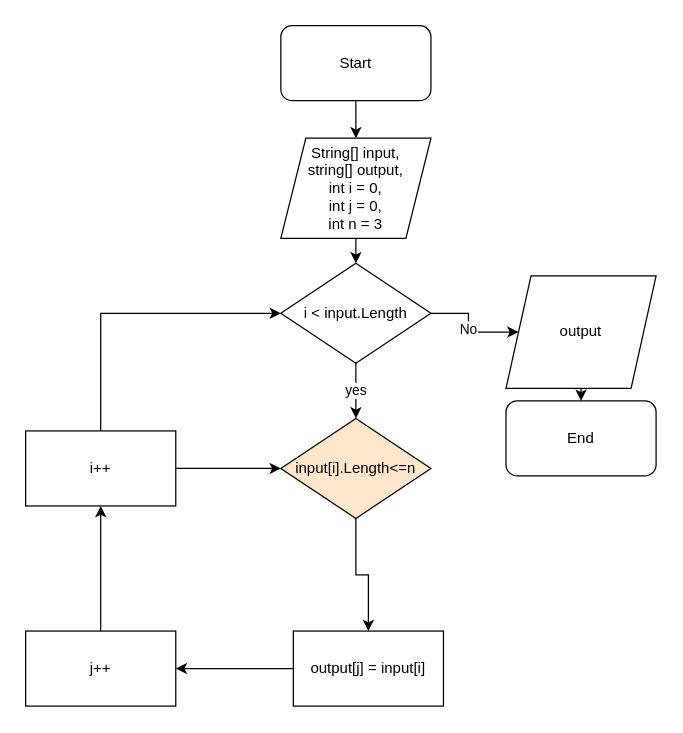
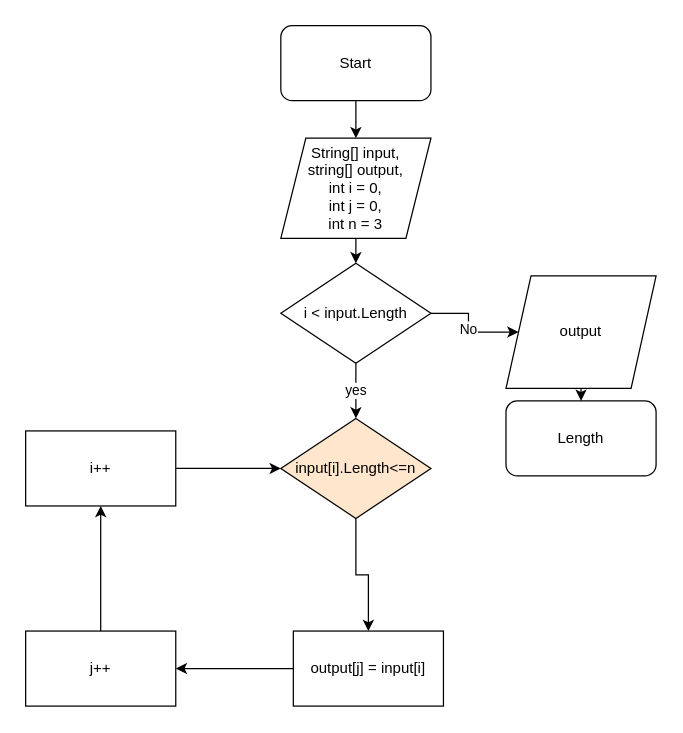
  <mxCell id="0" />
  <mxCell id="1" parent="0" />
  <mxCell id="2" value="" style="edgeStyle=orthogonalEdgeStyle;rounded=0;orthogonalLoop=1;jettySize=auto;html=1;" edge="1" parent="1" source="3" target="5"><mxGeometry relative="1" as="geometry" /></mxCell>
  <mxCell id="3" value="Start" style="rounded=1;whiteSpace=wrap;html=1;" vertex="1" parent="1"><mxGeometry x="224" y="20" width="120" height="60" as="geometry" /></mxCell>
  <mxCell id="4" style="edgeStyle=orthogonalEdgeStyle;rounded=0;orthogonalLoop=1;jettySize=auto;html=1;exitX=0.5;exitY=1;exitDx=0;exitDy=0;entryX=0.5;entryY=0;entryDx=0;entryDy=0;" edge="1" parent="1" source="5" target="8"><mxGeometry relative="1" as="geometry" /></mxCell>
  <mxCell id="5" value="String[] input,&lt;br&gt;string[] output,&lt;br&gt;int i = 0,&lt;br&gt;int j = 0,&lt;br&gt;int n = 3" style="shape=parallelogram;perimeter=parallelogramPerimeter;whiteSpace=wrap;html=1;fixedSize=1;" vertex="1" parent="1"><mxGeometry x="224" y="110" width="120" height="80" as="geometry" /></mxCell>
  <mxCell id="6" value="No" style="edgeStyle=orthogonalEdgeStyle;rounded=0;orthogonalLoop=1;jettySize=auto;html=1;entryX=0;entryY=0.5;entryDx=0;entryDy=0;" edge="1" parent="1" source="8" target="10"><mxGeometry relative="1" as="geometry" /></mxCell>
  <mxCell id="7" value="yes" style="edgeStyle=orthogonalEdgeStyle;rounded=0;orthogonalLoop=1;jettySize=auto;html=1;entryX=0.5;entryY=0;entryDx=0;entryDy=0;" edge="1" parent="1" source="8" target="13"><mxGeometry relative="1" as="geometry" /></mxCell>
  <mxCell id="8" value="i &amp;lt; input.Length" style="rhombus;whiteSpace=wrap;html=1;" vertex="1" parent="1"><mxGeometry x="224" y="210" width="120" height="80" as="geometry" /></mxCell>
  <mxCell id="9" style="edgeStyle=orthogonalEdgeStyle;rounded=0;orthogonalLoop=1;jettySize=auto;html=1;exitX=0.5;exitY=1;exitDx=0;exitDy=0;entryX=0.5;entryY=0;entryDx=0;entryDy=0;" edge="1" parent="1" source="10" target="11"><mxGeometry relative="1" as="geometry" /></mxCell>
  <mxCell id="10" value="output" style="shape=parallelogram;perimeter=parallelogramPerimeter;whiteSpace=wrap;html=1;fixedSize=1;" vertex="1" parent="1"><mxGeometry x="404" y="220" width="120" height="90" as="geometry" /></mxCell>
- <mxCell id="11" value="End" style="rounded=1;whiteSpace=wrap;html=1;" vertex="1" parent="1"><mxGeometry x="404" y="320" width="120" height="60" as="geometry" /></mxCell>
+ <mxCell id="11" value="Length" style="rounded=1;whiteSpace=wrap;html=1;" vertex="1" parent="1"><mxGeometry x="404" y="320" width="120" height="60" as="geometry" /></mxCell>
  <mxCell id="12" value="" style="edgeStyle=orthogonalEdgeStyle;rounded=0;orthogonalLoop=1;jettySize=auto;html=1;" edge="1" parent="1" source="13" target="15"><mxGeometry relative="1" as="geometry" /></mxCell>
  <mxCell id="13" value="input[i].Length&amp;lt;=n" style="rhombus;whiteSpace=wrap;html=1;fillColor=#ffe6cc;" vertex="1" parent="1"><mxGeometry x="224" y="334" width="120" height="80" as="geometry" /></mxCell>
  <mxCell id="14" style="edgeStyle=orthogonalEdgeStyle;rounded=0;orthogonalLoop=1;jettySize=auto;html=1;" edge="1" parent="1" source="15" target="17"><mxGeometry relative="1" as="geometry" /></mxCell>
  <mxCell id="15" value="output[j] = input[i]" style="whiteSpace=wrap;html=1;" vertex="1" parent="1"><mxGeometry x="234" y="504" width="120" height="60" as="geometry" /></mxCell>
  <mxCell id="16" value="" style="edgeStyle=orthogonalEdgeStyle;rounded=0;orthogonalLoop=1;jettySize=auto;html=1;" edge="1" parent="1" source="17" target="20"><mxGeometry relative="1" as="geometry" /></mxCell>
  <mxCell id="17" value="j++" style="whiteSpace=wrap;html=1;" vertex="1" parent="1"><mxGeometry x="20" y="504" width="120" height="60" as="geometry" /></mxCell>
- <mxCell id="18" style="edgeStyle=orthogonalEdgeStyle;rounded=0;orthogonalLoop=1;jettySize=auto;html=1;entryX=0;entryY=0.5;entryDx=0;entryDy=0;exitX=0.5;exitY=0;exitDx=0;exitDy=0;" edge="1" parent="1" source="20" target="8"><mxGeometry relative="1" as="geometry" /></mxCell>
  <mxCell id="19" style="edgeStyle=orthogonalEdgeStyle;rounded=0;orthogonalLoop=1;jettySize=auto;html=1;entryX=0;entryY=0.5;entryDx=0;entryDy=0;" edge="1" parent="1" source="20" target="13"><mxGeometry relative="1" as="geometry" /></mxCell>
  <mxCell id="20" value="i++" style="whiteSpace=wrap;html=1;" vertex="1" parent="1"><mxGeometry x="20" y="344" width="120" height="60" as="geometry" /></mxCell>
